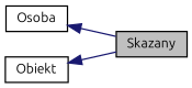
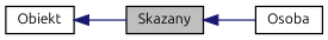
  digraph {
    fontname=Ubuntu
    rankdir=LR
    node [color=black fillcolor=white fontname=Ubuntu fontsize=10 shape=record style=filled]
    edge [color=midnightblue dir=back fontname=Ubuntu fontsize=10 labelfontname=Helvetica labelfontsize=10 style=solid]
    n1 [fillcolor=grey75 fontcolor=black height=0.2 label=Skazany width=0.4]
    n2 [height=0.2 label=Osoba width=0.4]
    n3 [height=0.2 label=Obiekt width=0.4]
-   n2 -> n1
+   n1 -> n2
    n3 -> n1
  }
